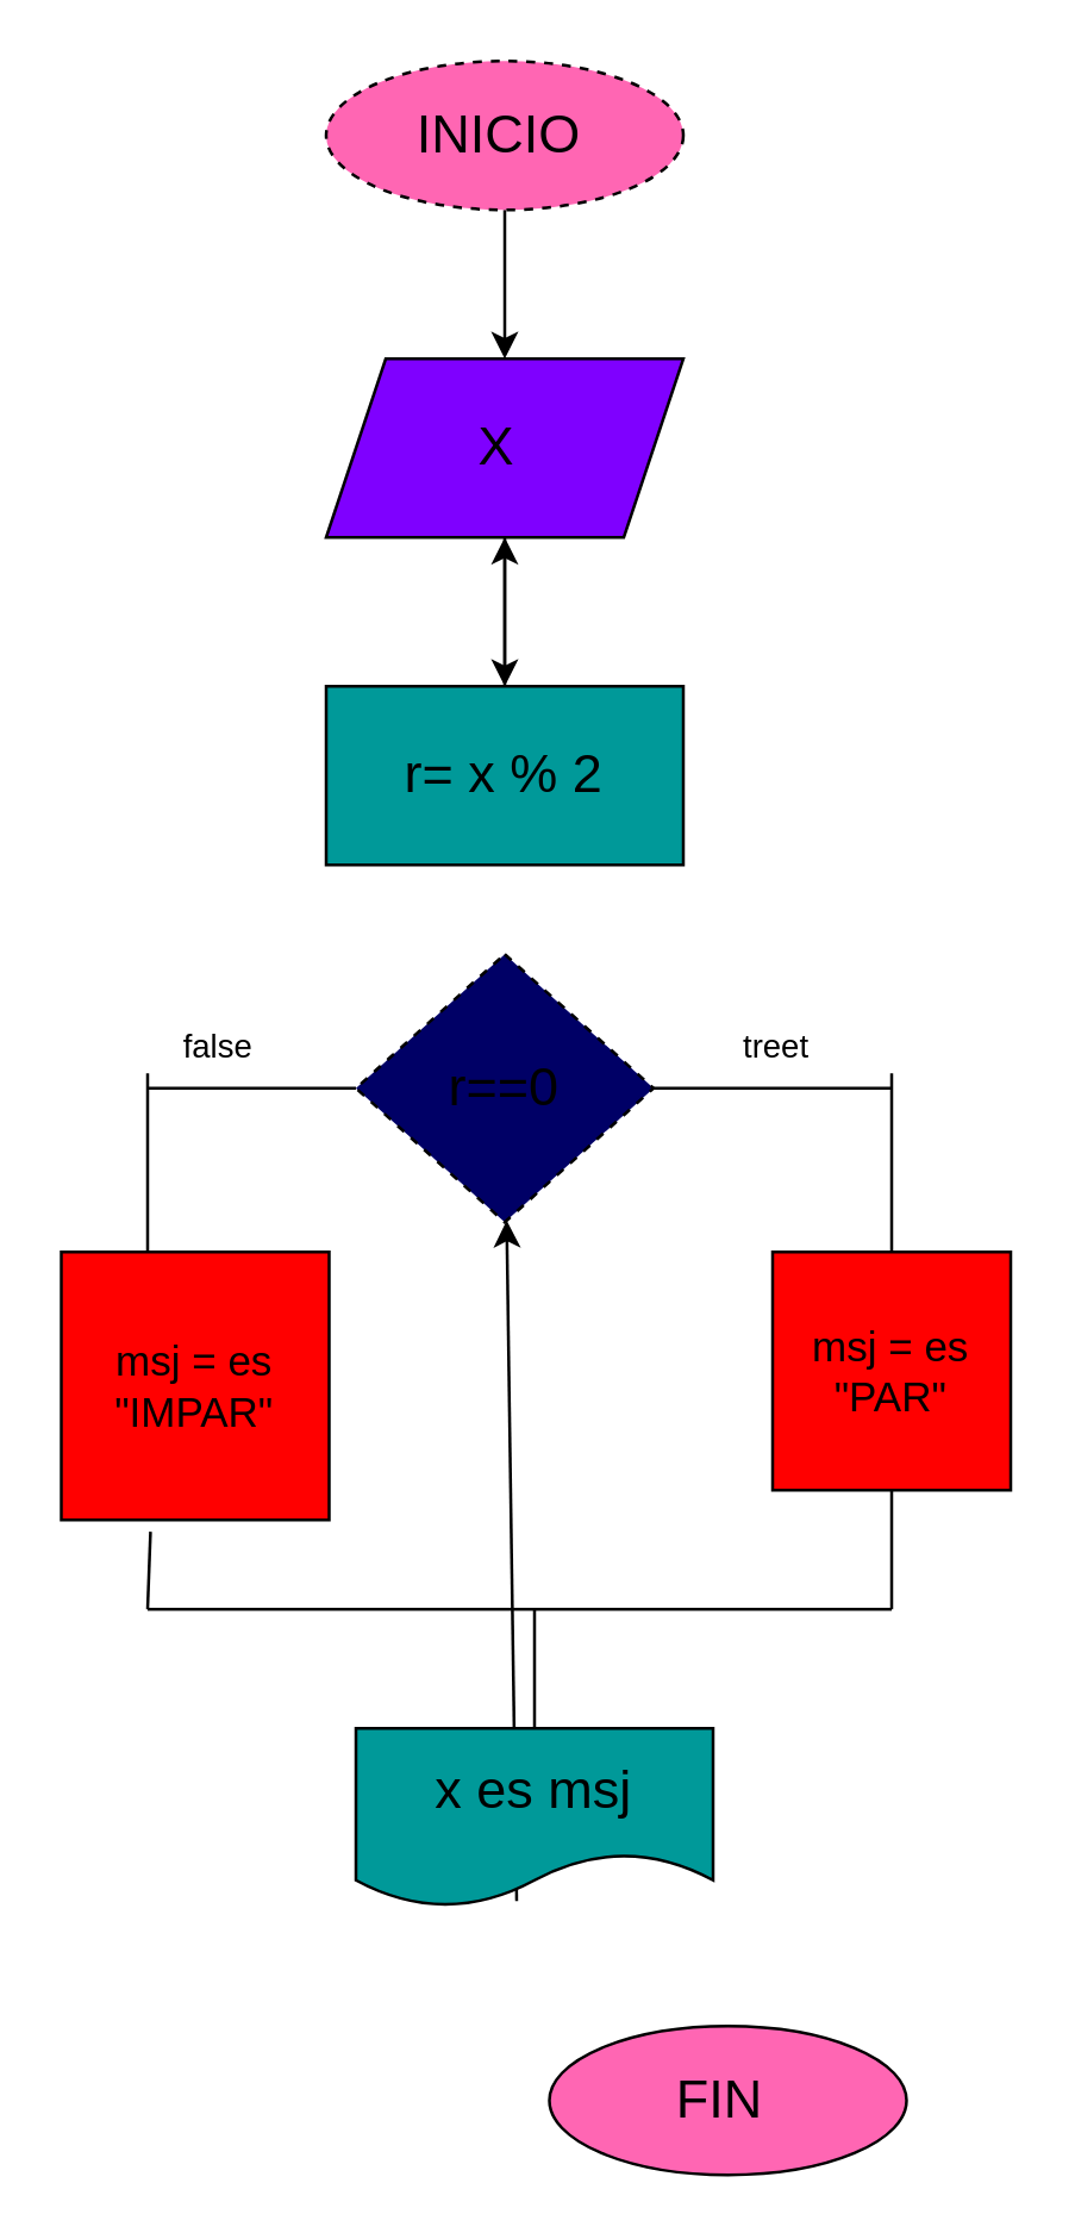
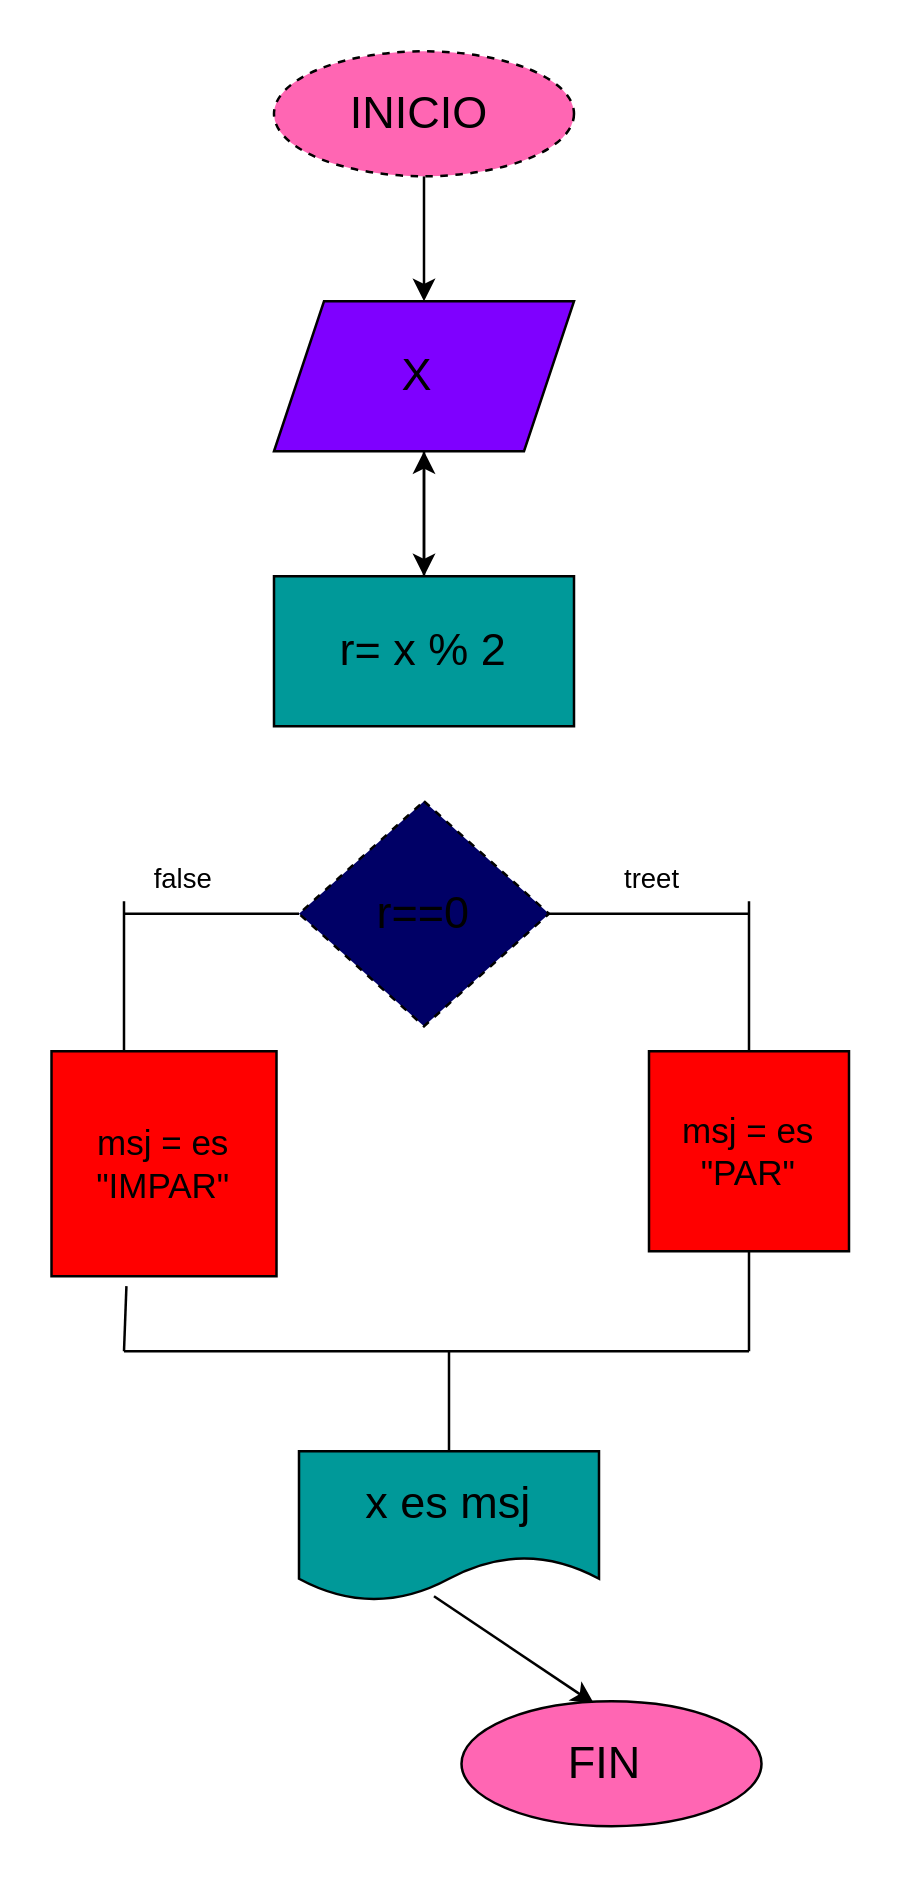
  <mxCell id="0" />
  <mxCell id="1" parent="0" />
  <mxCell id="2" value="" style="edgeStyle=none;html=1;" edge="1" parent="1" source="3"><mxGeometry relative="1" as="geometry"><mxPoint x="169" y="120" as="targetPoint" /></mxGeometry></mxCell>
  <mxCell id="3" value="&lt;font style=&quot;font-size: 18px;&quot;&gt;INICIO&lt;/font&gt;&amp;nbsp;" style="ellipse;whiteSpace=wrap;html=1;fillColor=#FF66B3;dashed=1;" vertex="1" parent="1"><mxGeometry x="109" y="20" width="120" height="50" as="geometry" /></mxCell>
  <mxCell id="4" value="" style="edgeStyle=none;html=1;" edge="1" parent="1" source="5"><mxGeometry relative="1" as="geometry"><mxPoint x="169" y="230" as="targetPoint" /></mxGeometry></mxCell>
  <mxCell id="5" value="&lt;font style=&quot;font-size: 18px;&quot;&gt;X&amp;nbsp;&lt;/font&gt;" style="shape=parallelogram;perimeter=parallelogramPerimeter;whiteSpace=wrap;html=1;fixedSize=1;fillColor=#7F00FF;" vertex="1" parent="1"><mxGeometry x="109" y="120" width="120" height="60" as="geometry" /></mxCell>
  <mxCell id="6" value="" style="edgeStyle=none;html=1;" edge="1" parent="1" source="7" target="5"><mxGeometry relative="1" as="geometry" /></mxCell>
  <mxCell id="7" value="&lt;font style=&quot;font-size: 18px;&quot;&gt;r= x % 2&lt;/font&gt;" style="whiteSpace=wrap;html=1;fillColor=#009999;" vertex="1" parent="1"><mxGeometry x="109" y="230" width="120" height="60" as="geometry" /></mxCell>
  <mxCell id="8" value="&lt;font style=&quot;font-size: 18px;&quot;&gt;r==0&lt;/font&gt;" style="rhombus;whiteSpace=wrap;html=1;fillColor=#000066;dashed=1;" vertex="1" parent="1"><mxGeometry x="119" y="320" width="100" height="90" as="geometry" /></mxCell>
  <mxCell id="9" value="" style="endArrow=none;html=1;exitX=1;exitY=0.5;exitDx=0;exitDy=0;" edge="1" parent="1" source="8"><mxGeometry width="50" height="50" relative="1" as="geometry"><mxPoint x="289" y="380" as="sourcePoint" /><mxPoint x="299" y="365" as="targetPoint" /></mxGeometry></mxCell>
  <mxCell id="10" value="treet" style="edgeLabel;html=1;align=center;verticalAlign=middle;resizable=0;points=[];" vertex="1" connectable="0" parent="9"><mxGeometry x="-0.4" y="2" relative="1" as="geometry"><mxPoint x="16" y="-13" as="offset" /></mxGeometry></mxCell>
  <mxCell id="11" value="" style="endArrow=none;html=1;exitX=0;exitY=0.5;exitDx=0;exitDy=0;" edge="1" parent="1" source="8"><mxGeometry width="50" height="50" relative="1" as="geometry"><mxPoint x="289" y="380" as="sourcePoint" /><mxPoint x="49" y="365" as="targetPoint" /><Array as="points" /></mxGeometry></mxCell>
  <mxCell id="12" value="false&amp;nbsp;" style="edgeLabel;html=1;align=center;verticalAlign=middle;resizable=0;points=[];" vertex="1" connectable="0" parent="11"><mxGeometry x="0.314" y="-1" relative="1" as="geometry"><mxPoint y="-14" as="offset" /></mxGeometry></mxCell>
  <mxCell id="13" value="" style="endArrow=none;html=1;" edge="1" parent="1"><mxGeometry width="50" height="50" relative="1" as="geometry"><mxPoint x="299" y="360" as="sourcePoint" /><mxPoint x="299" y="420" as="targetPoint" /></mxGeometry></mxCell>
  <mxCell id="14" value="" style="endArrow=none;html=1;" edge="1" parent="1"><mxGeometry width="50" height="50" relative="1" as="geometry"><mxPoint x="49" y="360" as="sourcePoint" /><mxPoint x="49" y="420" as="targetPoint" /></mxGeometry></mxCell>
  <mxCell id="15" value="&lt;span style=&quot;font-size: 14px;&quot;&gt;msj = es &quot;IMPAR&quot;&lt;/span&gt;" style="whiteSpace=wrap;html=1;aspect=fixed;fillColor=#FF0000;" vertex="1" parent="1"><mxGeometry x="20" y="420" width="90" height="90" as="geometry" /></mxCell>
  <mxCell id="16" value="&lt;font style=&quot;font-size: 14px;&quot;&gt;msj = es &quot;PAR&quot;&lt;/font&gt;" style="whiteSpace=wrap;html=1;aspect=fixed;fillColor=#FF0000;" vertex="1" parent="1"><mxGeometry x="259" y="420" width="80" height="80" as="geometry" /></mxCell>
  <mxCell id="17" value="" style="endArrow=none;html=1;exitX=0.333;exitY=1.044;exitDx=0;exitDy=0;exitPerimeter=0;" edge="1" parent="1" source="15"><mxGeometry width="50" height="50" relative="1" as="geometry"><mxPoint x="49" y="520" as="sourcePoint" /><mxPoint x="49" y="540" as="targetPoint" /></mxGeometry></mxCell>
  <mxCell id="18" value="" style="endArrow=none;html=1;exitX=0.5;exitY=1;exitDx=0;exitDy=0;" edge="1" parent="1" source="16"><mxGeometry width="50" height="50" relative="1" as="geometry"><mxPoint x="289" y="490" as="sourcePoint" /><mxPoint x="299" y="540" as="targetPoint" /></mxGeometry></mxCell>
  <mxCell id="19" value="" style="endArrow=none;html=1;" edge="1" parent="1"><mxGeometry width="50" height="50" relative="1" as="geometry"><mxPoint x="49" y="540" as="sourcePoint" /><mxPoint x="299" y="540" as="targetPoint" /></mxGeometry></mxCell>
  <mxCell id="20" value="" style="endArrow=none;html=1;" edge="1" parent="1"><mxGeometry width="50" height="50" relative="1" as="geometry"><mxPoint x="179" y="540" as="sourcePoint" /><mxPoint x="179" y="580" as="targetPoint" /></mxGeometry></mxCell>
- <mxCell id="21" value="" style="edgeStyle=none;html=1;exitX=0.45;exitY=0.967;exitDx=0;exitDy=0;exitPerimeter=0;" edge="1" parent="1" source="22" target="8"><mxGeometry relative="1" as="geometry" /></mxCell>
+ <mxCell id="21" value="" style="edgeStyle=none;html=1;entryX=0.442;entryY=0.02;entryDx=0;entryDy=0;exitX=0.45;exitY=0.967;exitDx=0;exitDy=0;exitPerimeter=0;entryPerimeter=0;" edge="1" parent="1" source="22" target="23"><mxGeometry relative="1" as="geometry" /></mxCell>
  <mxCell id="22" value="&lt;font style=&quot;font-size: 18px;&quot;&gt;x es msj&lt;/font&gt;" style="shape=document;whiteSpace=wrap;html=1;boundedLbl=1;fillColor=#009999;" vertex="1" parent="1"><mxGeometry x="119" y="580" width="120" height="60" as="geometry" /></mxCell>
  <mxCell id="23" value="&lt;font style=&quot;font-size: 18px;&quot;&gt;FIN&amp;nbsp;&lt;/font&gt;" style="ellipse;whiteSpace=wrap;html=1;fillColor=#FF66B3;" vertex="1" parent="1"><mxGeometry x="184" y="680" width="120" height="50" as="geometry" /></mxCell>
